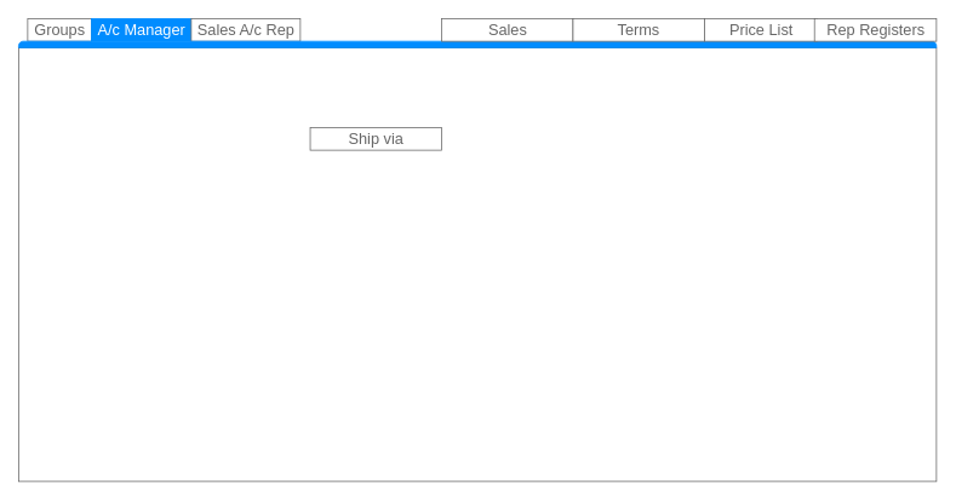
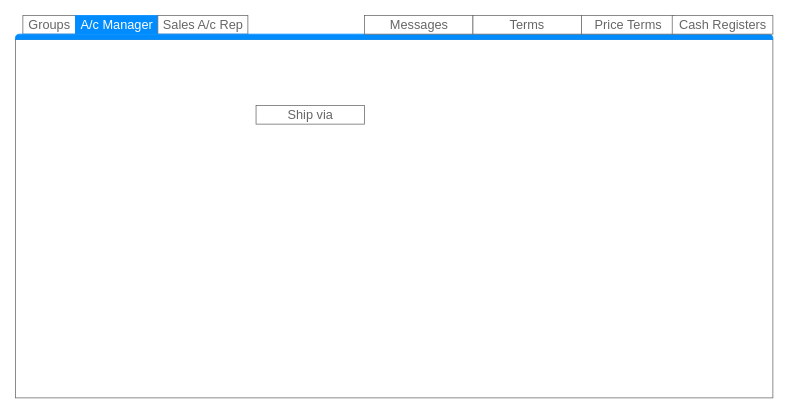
  <mxCell id="0" />
  <mxCell id="1" parent="0" />
  <mxCell id="2" value="" style="strokeWidth=1;shadow=0;dashed=0;align=center;html=1;shape=mxgraph.mockup.containers.marginRect2;rectMarginTop=32;strokeColor=#666666;gradientColor=none;whiteSpace=wrap;" vertex="1" parent="1"><mxGeometry x="20" y="20" width="1010" height="510" as="geometry" /></mxCell>
  <mxCell id="3" value="Groups" style="strokeColor=inherit;fillColor=inherit;gradientColor=inherit;strokeWidth=1;shadow=0;dashed=0;align=center;html=1;shape=mxgraph.mockup.containers.rrect;rSize=0;fontSize=17;fontColor=#666666;gradientColor=none;" vertex="1" parent="2"><mxGeometry width="70" height="25" relative="1" as="geometry"><mxPoint x="10" as="offset" /></mxGeometry></mxCell>
  <mxCell id="4" value="A/c Manager" style="strokeWidth=1;shadow=0;dashed=0;align=center;html=1;shape=mxgraph.mockup.containers.rrect;rSize=0;fontSize=17;fontColor=#ffffff;strokeColor=#008cff;fillColor=#008cff;" vertex="1" parent="2"><mxGeometry width="110" height="25" relative="1" as="geometry"><mxPoint x="80" as="offset" /></mxGeometry></mxCell>
  <mxCell id="5" value="Sales A/c Rep" style="strokeColor=inherit;fillColor=inherit;gradientColor=inherit;strokeWidth=1;shadow=0;dashed=0;align=center;html=1;shape=mxgraph.mockup.containers.rrect;rSize=0;fontSize=17;fontColor=#666666;gradientColor=none;" vertex="1" parent="2"><mxGeometry width="120" height="25" relative="1" as="geometry"><mxPoint x="190" as="offset" /></mxGeometry></mxCell>
  <mxCell id="6" value="" style="strokeWidth=1;shadow=0;dashed=0;align=center;html=1;shape=mxgraph.mockup.containers.topButton;rSize=5;strokeColor=#008cff;fillColor=#008cff;gradientColor=none;resizeWidth=1;movable=0;deletable=1;" vertex="1" parent="2"><mxGeometry width="1010" height="7" relative="1" as="geometry"><mxPoint y="25" as="offset" /></mxGeometry></mxCell>
  <mxCell id="7" value="Ship via" style="strokeColor=inherit;fillColor=inherit;gradientColor=inherit;strokeWidth=1;shadow=0;dashed=0;align=center;html=1;shape=mxgraph.mockup.containers.rrect;rSize=0;fontSize=17;fontColor=#666666;gradientColor=none;" vertex="1" parent="2"><mxGeometry x="320.901" y="120" width="144.589" height="25" as="geometry" /></mxCell>
- <mxCell id="8" value="Sales" style="strokeColor=inherit;fillColor=inherit;gradientColor=inherit;strokeWidth=1;shadow=0;dashed=0;align=center;html=1;shape=mxgraph.mockup.containers.rrect;rSize=0;fontSize=17;fontColor=#666666;gradientColor=none;" vertex="1" parent="2"><mxGeometry x="465.49" width="144.589" height="25" as="geometry" /></mxCell>
+ <mxCell id="8" value="Messages" style="strokeColor=inherit;fillColor=inherit;gradientColor=inherit;strokeWidth=1;shadow=0;dashed=0;align=center;html=1;shape=mxgraph.mockup.containers.rrect;rSize=0;fontSize=17;fontColor=#666666;gradientColor=none;" vertex="1" parent="2"><mxGeometry x="465.49" width="144.589" height="25" as="geometry" /></mxCell>
  <mxCell id="9" value="Terms" style="strokeColor=inherit;fillColor=inherit;gradientColor=inherit;strokeWidth=1;shadow=0;dashed=0;align=center;html=1;shape=mxgraph.mockup.containers.rrect;rSize=0;fontSize=17;fontColor=#666666;gradientColor=none;" vertex="1" parent="2"><mxGeometry x="610.077" width="144.589" height="25" as="geometry" /></mxCell>
- <mxCell id="10" value="Price List" style="strokeColor=inherit;fillColor=inherit;gradientColor=inherit;strokeWidth=1;shadow=0;dashed=0;align=center;html=1;shape=mxgraph.mockup.containers.rrect;rSize=0;fontSize=17;fontColor=#666666;gradientColor=none;" vertex="1" parent="2"><mxGeometry x="754.666" width="124.22" height="25" as="geometry" /></mxCell>
- <mxCell id="11" value="Rep Registers" style="strokeColor=inherit;fillColor=inherit;gradientColor=inherit;strokeWidth=1;shadow=0;dashed=0;align=center;html=1;shape=mxgraph.mockup.containers.rrect;rSize=0;fontSize=17;fontColor=#666666;gradientColor=none;" vertex="1" parent="2"><mxGeometry x="875.78" width="134.22" height="25" as="geometry" /></mxCell>
+ <mxCell id="10" value="Price Terms" style="strokeColor=inherit;fillColor=inherit;gradientColor=inherit;strokeWidth=1;shadow=0;dashed=0;align=center;html=1;shape=mxgraph.mockup.containers.rrect;rSize=0;fontSize=17;fontColor=#666666;gradientColor=none;" vertex="1" parent="2"><mxGeometry x="754.666" width="124.22" height="25" as="geometry" /></mxCell>
+ <mxCell id="11" value="Cash Registers" style="strokeColor=inherit;fillColor=inherit;gradientColor=inherit;strokeWidth=1;shadow=0;dashed=0;align=center;html=1;shape=mxgraph.mockup.containers.rrect;rSize=0;fontSize=17;fontColor=#666666;gradientColor=none;" vertex="1" parent="2"><mxGeometry x="875.78" width="134.22" height="25" as="geometry" /></mxCell>
